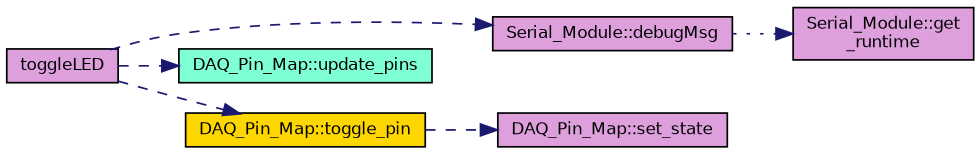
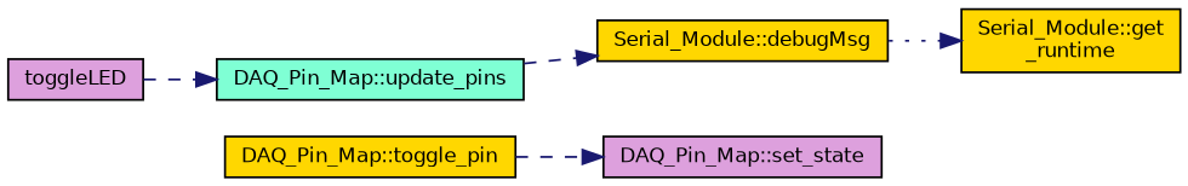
  digraph {
    rankdir=LR
    node [color=black fillcolor=gold fontname=Helvetica fontsize=10 shape=record style=filled]
    edge [color=midnightblue fontname=Helvetica fontsize=10 labelfontname=Helvetica labelfontsize=10 style=dashed]
    n1 [fillcolor=plum fontcolor=black height=0.2 label=toggleLED width=0.4]
-   n2 [fillcolor=plum height=0.2 label="Serial_Module::debugMsg" width=0.4]
+   n2 [height=0.2 label="Serial_Module::debugMsg" width=0.4]
    n3 [height=0.2 label="DAQ_Pin_Map::toggle_pin" width=0.4]
    n4 [fillcolor=aquamarine height=0.2 label="DAQ_Pin_Map::update_pins" width=0.4]
-   n5 [fillcolor=plum height=0.2 label="Serial_Module::get\l_runtime" width=0.4]
+   n5 [height=0.2 label="Serial_Module::get\l_runtime" width=0.4]
    n6 [fillcolor=plum height=0.2 label="DAQ_Pin_Map::set_state" width=0.4]
-   n1 -> n2
-   n1 -> n3
+   n4 -> n2
    n1 -> n4
    n2 -> n5 [style=dotted]
    n3 -> n6
  }
